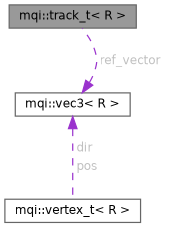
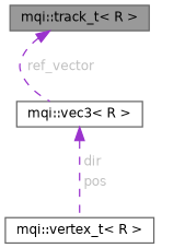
  digraph {
    node [color=gray40 fillcolor=white fontname=Helvetica fontsize=10 shape=box style=filled]
    edge [color=darkorchid3 dir=back fontcolor=grey fontname=Helvetica fontsize=10 labelfontname=Helvetica labelfontsize=10 style=dashed]
    n1 [fillcolor=grey60 fontcolor=black height=0.2 label="mqi::track_t\< R \>" width=0.4]
    n2 [height=0.2 label="mqi::vertex_t\< R \>" width=0.4]
    n3 [height=0.2 label="mqi::vec3\< R \>" width=0.4]
-   n3 -> n1 [label=<<TABLE CELLBORDER="0" BORDER="0"><TR><TD VALIGN="top" ALIGN="LEFT" CELLPADDING="1" CELLSPACING="0">ref_vector</TD></TR> </TABLE>>]
+   n1 -> n3 [label=<<TABLE CELLBORDER="0" BORDER="0"><TR><TD VALIGN="top" ALIGN="LEFT" CELLPADDING="1" CELLSPACING="0">ref_vector</TD></TR> </TABLE>>]
    n3 -> n2 [label=<<TABLE CELLBORDER="0" BORDER="0"><TR><TD VALIGN="top" ALIGN="LEFT" CELLPADDING="1" CELLSPACING="0">dir</TD></TR> <TR><TD VALIGN="top" ALIGN="LEFT" CELLPADDING="1" CELLSPACING="0">pos</TD></TR> </TABLE>>]
  }
